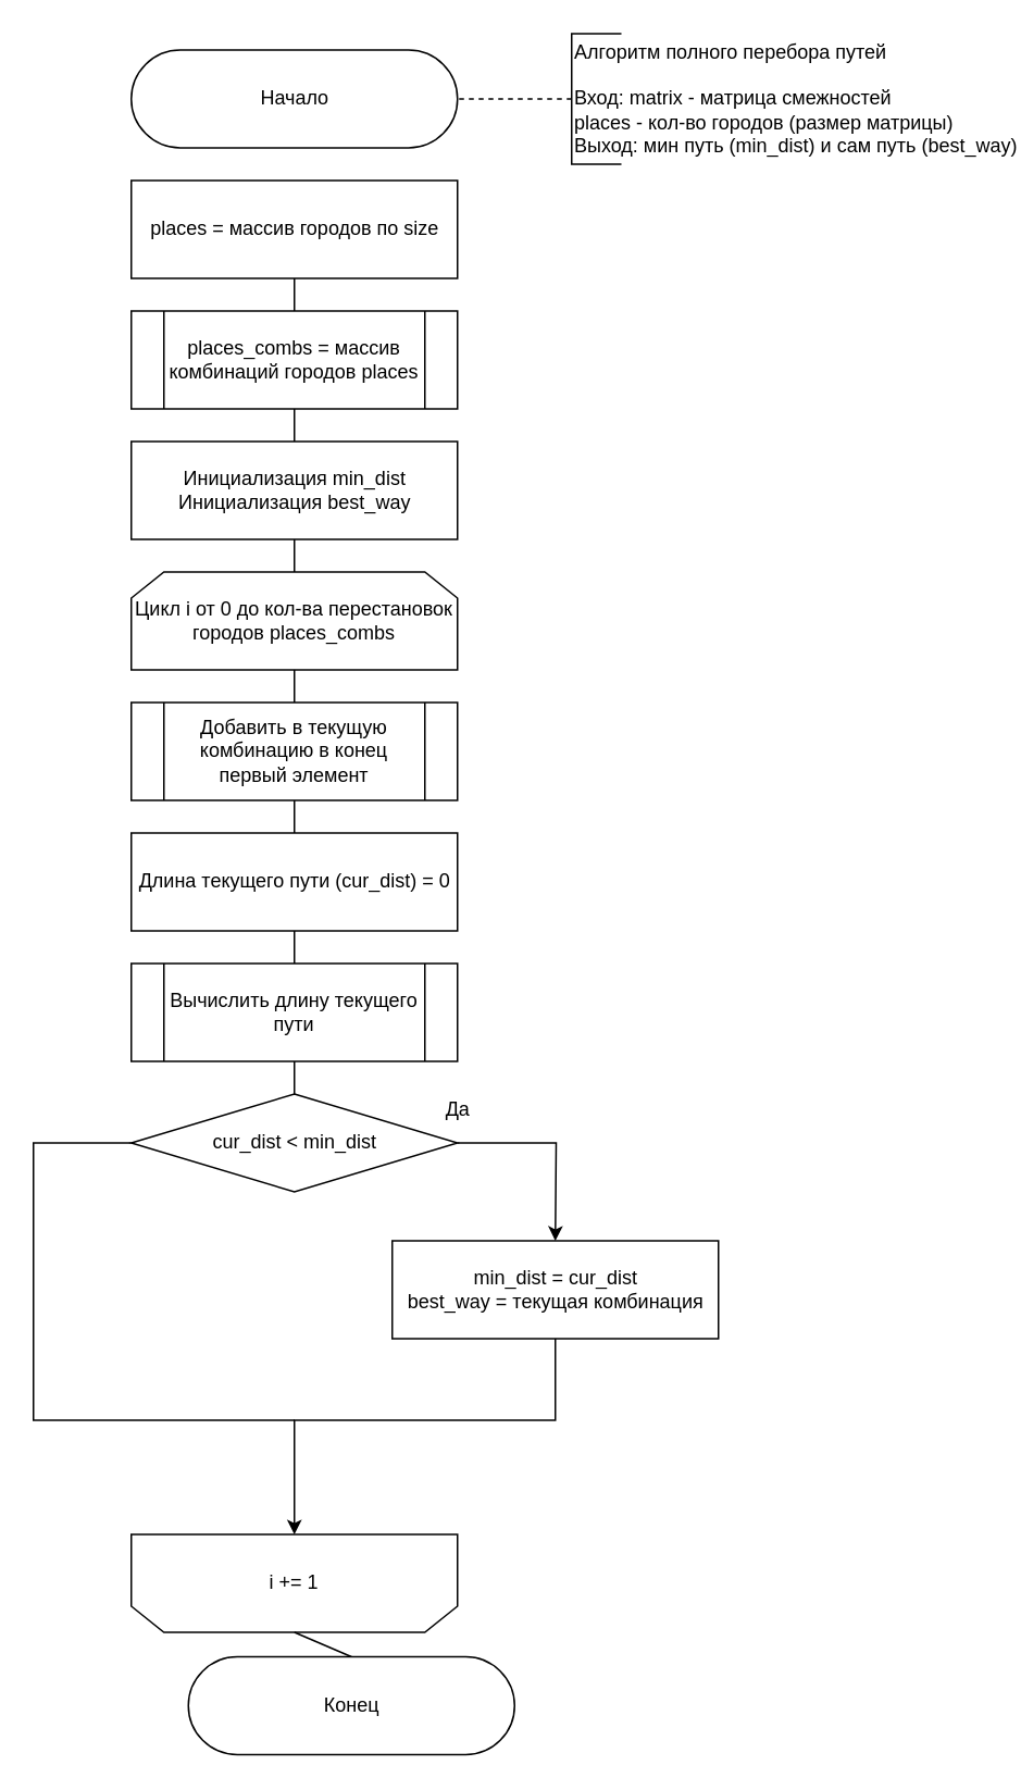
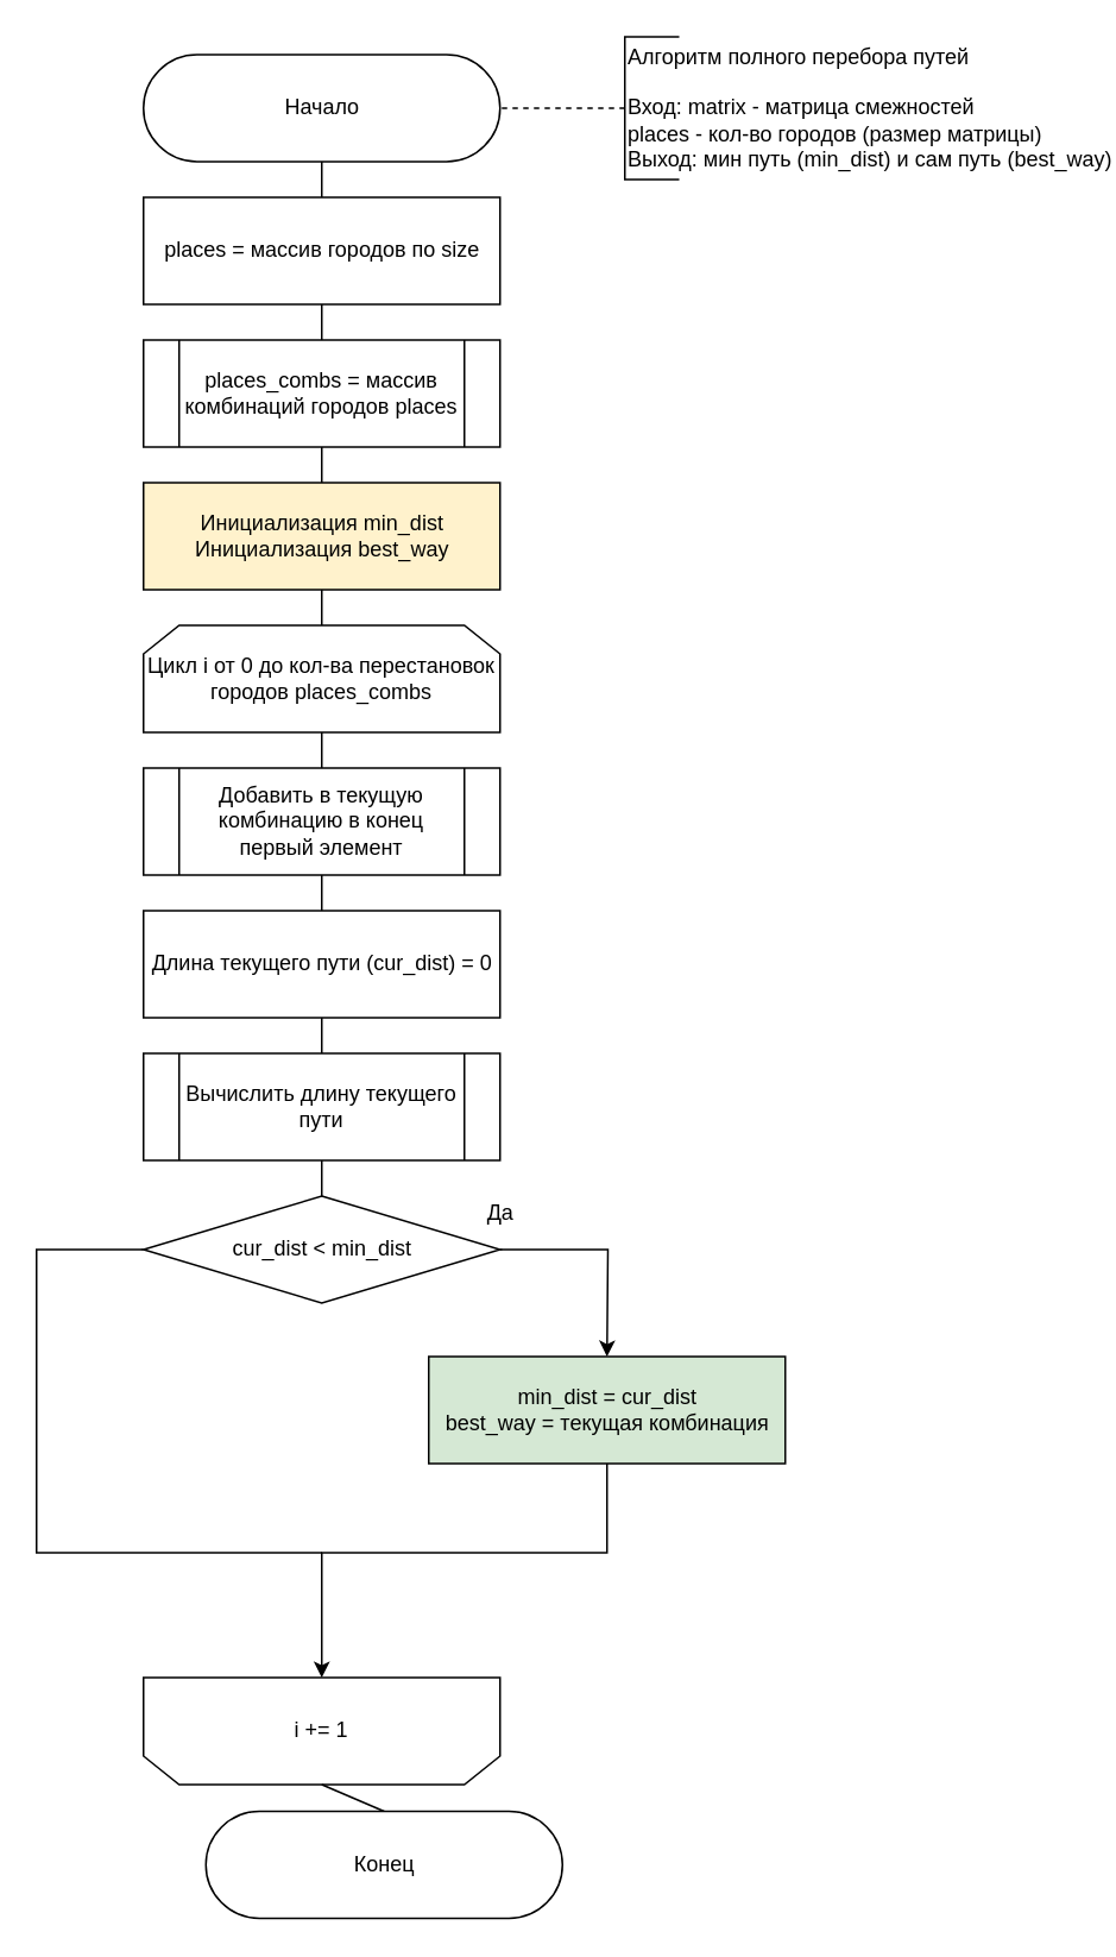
  <mxCell id="0" />
  <mxCell id="1" parent="0" />
+ <mxCell id="2" style="edgeStyle=none;html=1;exitX=0.5;exitY=0.5;exitDx=0;exitDy=30;exitPerimeter=0;entryX=0.5;entryY=0;entryDx=0;entryDy=0;endArrow=none;endFill=0;" parent="1" source="3" target="11" edge="1"><mxGeometry relative="1" as="geometry" /></mxCell>
  <mxCell id="3" value="Начало" style="html=1;dashed=0;whitespace=wrap;shape=mxgraph.dfd.start" parent="1" vertex="1"><mxGeometry x="80" y="30" width="200" height="60" as="geometry" /></mxCell>
  <mxCell id="4" value="" style="edgeStyle=orthogonalEdgeStyle;rounded=0;orthogonalLoop=1;jettySize=auto;html=1;endArrow=none;endFill=0;dashed=1;" parent="1" source="5" target="3" edge="1"><mxGeometry relative="1" as="geometry" /></mxCell>
  <mxCell id="5" value="&lt;span style=&quot;font-family: &amp;#34;helvetica&amp;#34;&quot;&gt;Алгоритм полного перебора путей&lt;/span&gt;&lt;br style=&quot;font-family: &amp;#34;helvetica&amp;#34;&quot;&gt;&lt;br style=&quot;font-family: &amp;#34;helvetica&amp;#34;&quot;&gt;&lt;span style=&quot;font-family: &amp;#34;helvetica&amp;#34;&quot;&gt;Вход: matrix - матрица смежностей&lt;/span&gt;&lt;br style=&quot;font-family: &amp;#34;helvetica&amp;#34;&quot;&gt;&lt;span style=&quot;font-family: &amp;#34;helvetica&amp;#34; ; text-align: center&quot;&gt;places&lt;/span&gt;&lt;span style=&quot;font-family: &amp;#34;helvetica&amp;#34;&quot;&gt;&amp;nbsp;- кол-во городов (размер матрицы)&lt;/span&gt;&lt;br style=&quot;font-family: &amp;#34;helvetica&amp;#34;&quot;&gt;&lt;span style=&quot;font-family: &amp;#34;helvetica&amp;#34;&quot;&gt;Выход: мин путь (min_dist) и сам путь (best_way)&lt;/span&gt;" style="html=1;dashed=0;whitespace=wrap;shape=partialRectangle;right=0;align=left;" parent="1" vertex="1"><mxGeometry x="350" y="20" width="30" height="80" as="geometry" /></mxCell>
  <mxCell id="6" style="edgeStyle=none;html=1;exitX=0.5;exitY=1;exitDx=0;exitDy=0;entryX=0.5;entryY=0;entryDx=0;entryDy=0;endArrow=none;endFill=0;" parent="1" source="7" target="28" edge="1"><mxGeometry relative="1" as="geometry" /></mxCell>
  <mxCell id="7" value="Цикл i от 0 до кол-ва перестановок городов places_combs" style="shape=loopLimit;whiteSpace=wrap;html=1;direction=east" parent="1" vertex="1"><mxGeometry x="80" y="350" width="200" height="60" as="geometry" /></mxCell>
  <mxCell id="8" style="edgeStyle=orthogonalEdgeStyle;html=1;exitX=0.5;exitY=1;exitDx=0;exitDy=0;entryX=0.5;entryY=0;entryDx=0;entryDy=0;endArrow=none;endFill=0;rounded=0;" edge="1" parent="1" source="9" target="23"><mxGeometry relative="1" as="geometry" /></mxCell>
  <mxCell id="9" value="Вычислить длину текущего&lt;br&gt;пути" style="shape=process;whiteSpace=wrap;html=1;backgroundOutline=1;" parent="1" vertex="1"><mxGeometry x="80" y="590" width="200" height="60" as="geometry" /></mxCell>
  <mxCell id="10" style="edgeStyle=none;html=1;exitX=0.5;exitY=1;exitDx=0;exitDy=0;entryX=0.5;entryY=0;entryDx=0;entryDy=0;endArrow=none;endFill=0;" parent="1" source="11" target="16" edge="1"><mxGeometry relative="1" as="geometry" /></mxCell>
  <mxCell id="11" value="places = массив городов по size" style="html=1;dashed=0;whitespace=wrap;" parent="1" vertex="1"><mxGeometry x="80" y="110" width="200" height="60" as="geometry" /></mxCell>
  <mxCell id="12" value="i += 1" style="shape=loopLimit;whiteSpace=wrap;html=1;strokeWidth=1;direction=west;" parent="1" vertex="1"><mxGeometry x="80" y="940" width="200" height="60" as="geometry" /></mxCell>
  <mxCell id="13" style="edgeStyle=none;html=1;exitX=0.5;exitY=0;exitDx=0;exitDy=0;entryX=0.5;entryY=0.5;entryDx=0;entryDy=-30;entryPerimeter=0;endArrow=none;endFill=0;" parent="1" target="14" edge="1"><mxGeometry relative="1" as="geometry"><mxPoint x="180" y="1000" as="sourcePoint" /></mxGeometry></mxCell>
  <mxCell id="14" value="Конец" style="html=1;dashed=0;whitespace=wrap;shape=mxgraph.dfd.start" parent="1" vertex="1"><mxGeometry x="115" y="1015" width="200" height="60" as="geometry" /></mxCell>
  <mxCell id="15" style="edgeStyle=none;html=1;exitX=0.5;exitY=1;exitDx=0;exitDy=0;entryX=0.5;entryY=0;entryDx=0;entryDy=0;endArrow=none;endFill=0;" parent="1" source="16" target="18" edge="1"><mxGeometry relative="1" as="geometry" /></mxCell>
  <mxCell id="16" value="places_combs = массив&lt;br&gt;комбинаций городов places" style="shape=process;whiteSpace=wrap;html=1;backgroundOutline=1;" parent="1" vertex="1"><mxGeometry x="80" y="190" width="200" height="60" as="geometry" /></mxCell>
  <mxCell id="17" style="edgeStyle=none;html=1;exitX=0.5;exitY=1;exitDx=0;exitDy=0;endArrow=none;endFill=0;entryX=0.5;entryY=0;entryDx=0;entryDy=0;" parent="1" source="18" target="7" edge="1"><mxGeometry relative="1" as="geometry"><mxPoint x="180" y="340" as="targetPoint" /></mxGeometry></mxCell>
- <mxCell id="18" value="Инициализация min_dist&lt;br&gt;Инициализация best_way" style="html=1;dashed=0;whitespace=wrap;" parent="1" vertex="1"><mxGeometry x="80" y="270" width="200" height="60" as="geometry" /></mxCell>
+ <mxCell id="18" value="Инициализация min_dist&lt;br&gt;Инициализация best_way" style="html=1;dashed=0;whitespace=wrap;fillColor=#fff2cc;" parent="1" vertex="1"><mxGeometry x="80" y="270" width="200" height="60" as="geometry" /></mxCell>
  <mxCell id="19" style="edgeStyle=none;html=1;exitX=0.5;exitY=1;exitDx=0;exitDy=0;entryX=0.5;entryY=0;entryDx=0;entryDy=0;endArrow=none;endFill=0;" parent="1" source="20" target="9" edge="1"><mxGeometry relative="1" as="geometry" /></mxCell>
  <mxCell id="20" value="Длина текущего пути (cur_dist) = 0" style="html=1;dashed=0;whitespace=wrap;" parent="1" vertex="1"><mxGeometry x="80" y="510" width="200" height="60" as="geometry" /></mxCell>
  <mxCell id="21" style="edgeStyle=orthogonalEdgeStyle;rounded=0;orthogonalLoop=1;jettySize=auto;html=1;exitX=1;exitY=0.5;exitDx=0;exitDy=0;endArrow=classic;endFill=1;" parent="1" source="23" edge="1"><mxGeometry relative="1" as="geometry"><mxPoint x="340" y="760" as="targetPoint" /></mxGeometry></mxCell>
  <mxCell id="22" style="edgeStyle=orthogonalEdgeStyle;html=1;exitX=0;exitY=0.5;exitDx=0;exitDy=0;endArrow=none;endFill=0;rounded=0;" parent="1" source="23" edge="1"><mxGeometry relative="1" as="geometry"><mxPoint x="180" y="870" as="targetPoint" /><Array as="points"><mxPoint x="20" y="700" /><mxPoint x="20" y="870" /><mxPoint x="180" y="870" /></Array></mxGeometry></mxCell>
  <mxCell id="23" value="cur_dist &amp;lt; min_dist" style="shape=rhombus;html=1;dashed=0;whitespace=wrap;perimeter=rhombusPerimeter;" parent="1" vertex="1"><mxGeometry x="80" y="670" width="200" height="60" as="geometry" /></mxCell>
  <mxCell id="24" value="Да" style="text;html=1;align=center;verticalAlign=middle;resizable=0;points=[];autosize=1;strokeColor=none;" parent="1" vertex="1"><mxGeometry x="265" y="670" width="30" height="20" as="geometry" /></mxCell>
  <mxCell id="25" style="edgeStyle=orthogonalEdgeStyle;rounded=0;html=1;exitX=0.5;exitY=1;exitDx=0;exitDy=0;endArrow=classic;endFill=1;entryX=0.5;entryY=1;entryDx=0;entryDy=0;" parent="1" source="26" target="12" edge="1"><mxGeometry relative="1" as="geometry"><mxPoint x="180" y="870" as="targetPoint" /><Array as="points"><mxPoint x="340" y="870" /><mxPoint x="180" y="870" /></Array></mxGeometry></mxCell>
- <mxCell id="26" value="min_dist = cur_dist&lt;br&gt;best_way = текущая комбинация" style="html=1;dashed=0;whitespace=wrap;" parent="1" vertex="1"><mxGeometry x="240" y="760" width="200" height="60" as="geometry" /></mxCell>
+ <mxCell id="26" value="min_dist = cur_dist&lt;br&gt;best_way = текущая комбинация" style="html=1;dashed=0;whitespace=wrap;fillColor=#d5e8d4;" parent="1" vertex="1"><mxGeometry x="240" y="760" width="200" height="60" as="geometry" /></mxCell>
  <mxCell id="27" style="edgeStyle=none;html=1;exitX=0.5;exitY=1;exitDx=0;exitDy=0;entryX=0.5;entryY=0;entryDx=0;entryDy=0;endArrow=none;endFill=0;" parent="1" source="28" target="20" edge="1"><mxGeometry relative="1" as="geometry" /></mxCell>
  <mxCell id="28" value="Добавить в текущую комбинацию в конец первый элемент" style="shape=process;whiteSpace=wrap;html=1;backgroundOutline=1;" parent="1" vertex="1"><mxGeometry x="80" y="430" width="200" height="60" as="geometry" /></mxCell>
